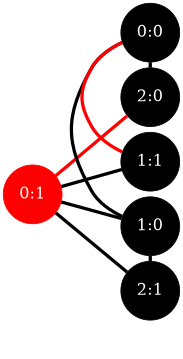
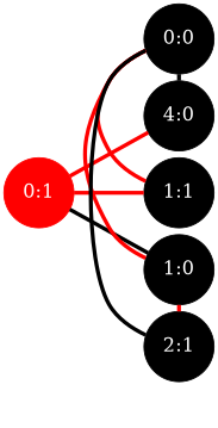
  graph {
    nodesep=0.1
    rankdir=LR
    ranksep=1
    node [fixedsize=true fontcolor=white style=filled color="#000000" fontsize=20.0 shape=circle]
    edge [color="#000000" penwidth=4]
    Red [style=invis color="" fontsize="" shape=""]
    "0:1" [color="#FF0000" width=1]
    Black [style=invis color="" fontsize="" shape=""]
    "0:0" [width=1]
    "1:0" [width=1]
    "1:1" [width=1]
-   "2:0" [width=1]
+   "2:0" [width=1 label="4:0"]
    "2:1" [width=1]
    subgraph sub_1 {
      rank=same
      Red
      "0:1"
    }
    subgraph sub_2 {
      rank=same
      Black
      "0:0"
      "1:0"
      "1:1"
      "2:0"
      "2:1"
    }
    subgraph sub_3 {
      Red
      Black
    }
    Red -- Black [style=invis color="" penwidth=""]
    "0:1" -- "1:0"
-   "0:1" -- "1:1"
+   "0:1" -- "1:1" [color="#FF0000"]
    "0:1" -- "2:0" [color="#FF0000"]
-   "0:0" -- "1:0"
+   "0:0" -- "1:0" [color="#FF0000"]
    "0:0" -- "1:1" [color="#FF0000"]
    "0:0" -- "2:0"
-   "0:1" -- "2:1"
-   "1:0" -- "2:1"
+   "0:0" -- "2:1"
+   "1:0" -- "2:1" [color="#FF0000"]
  }
